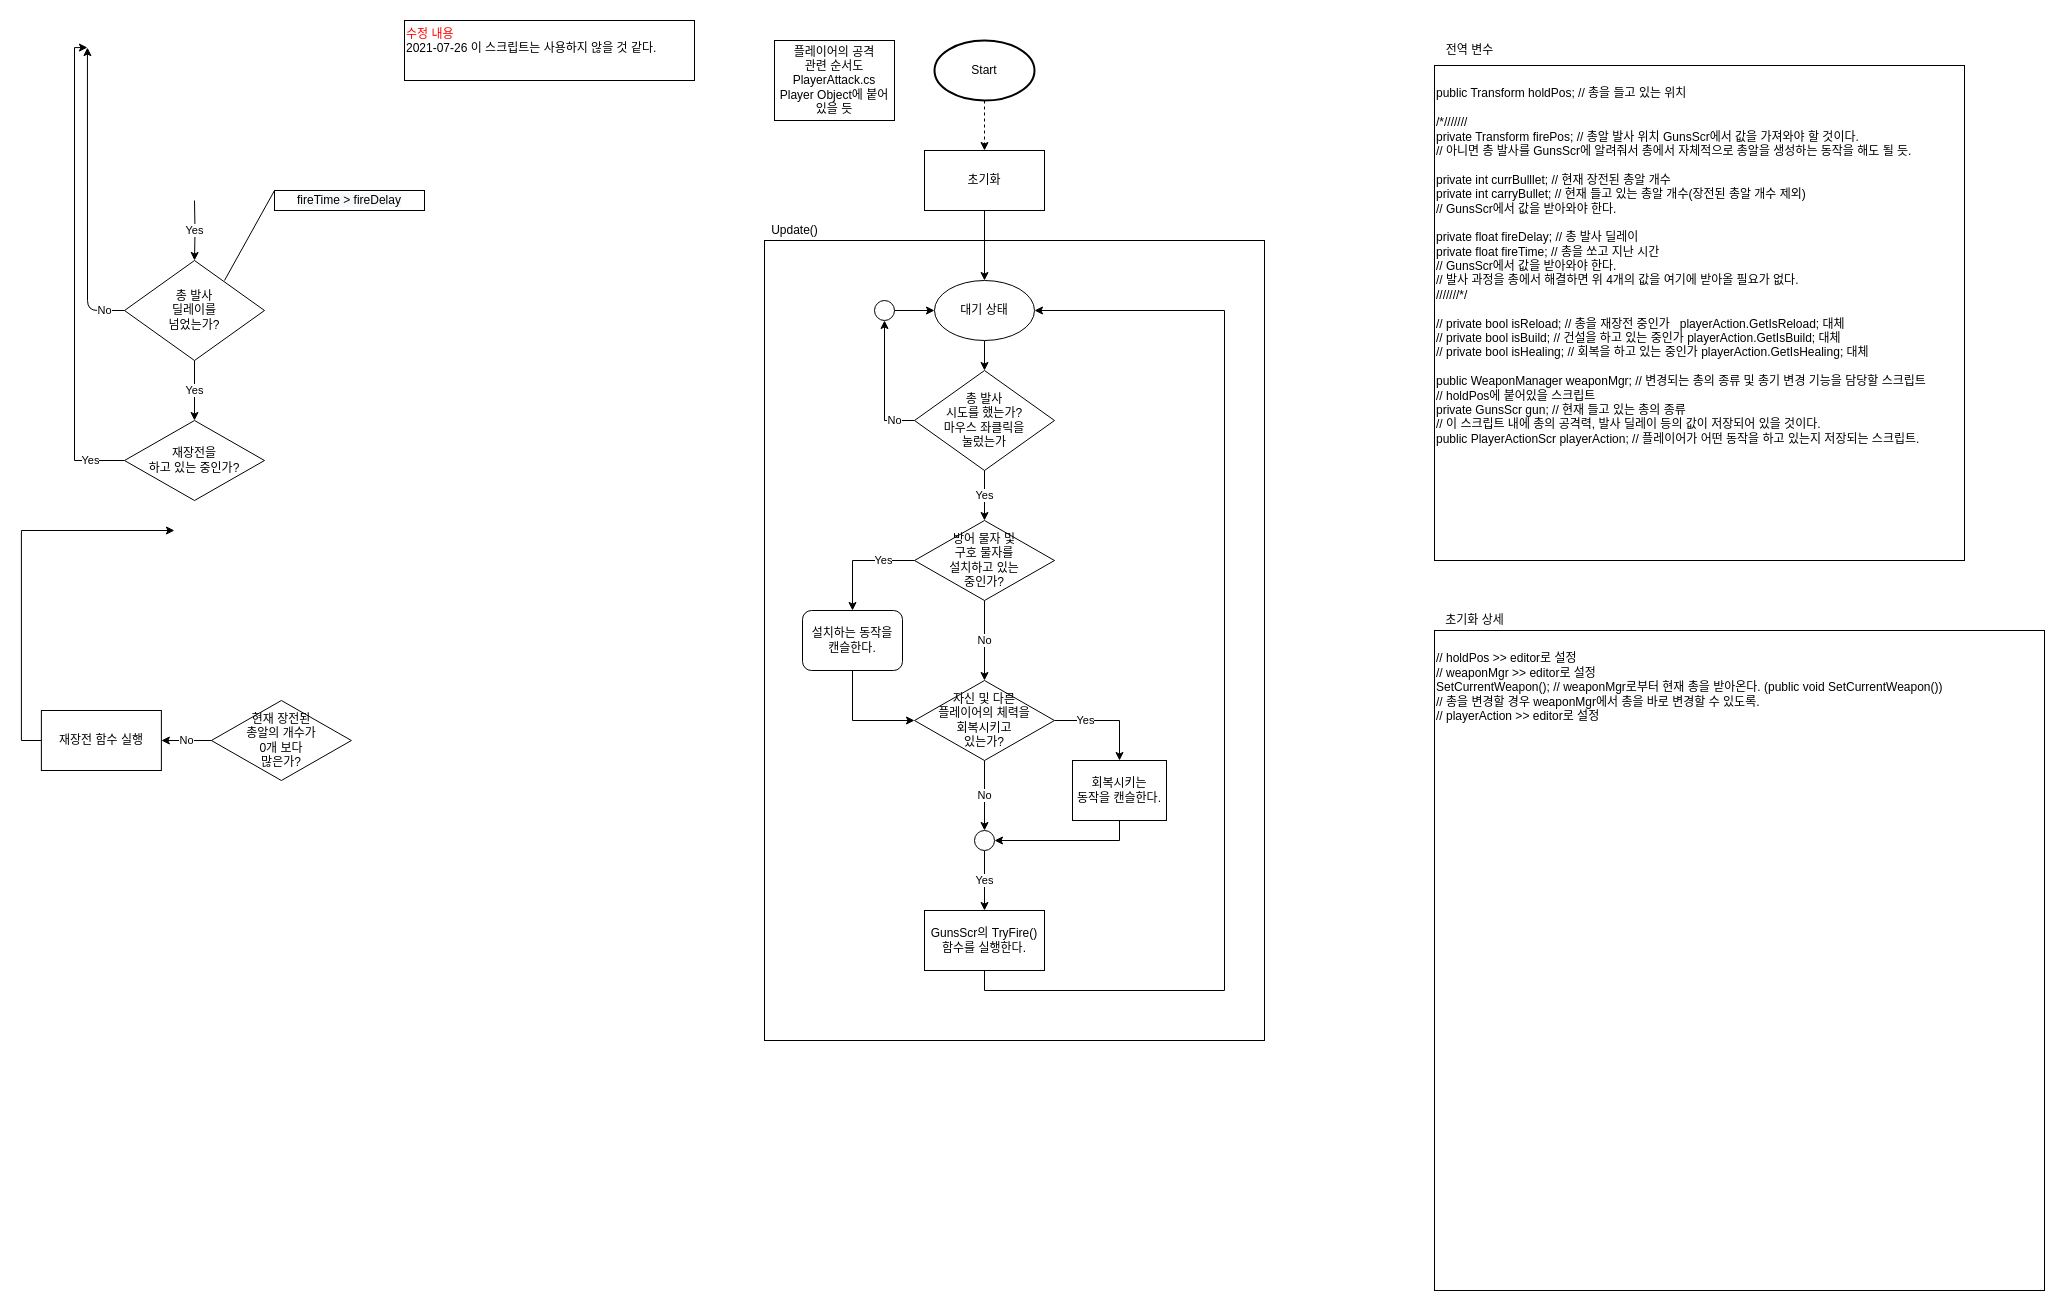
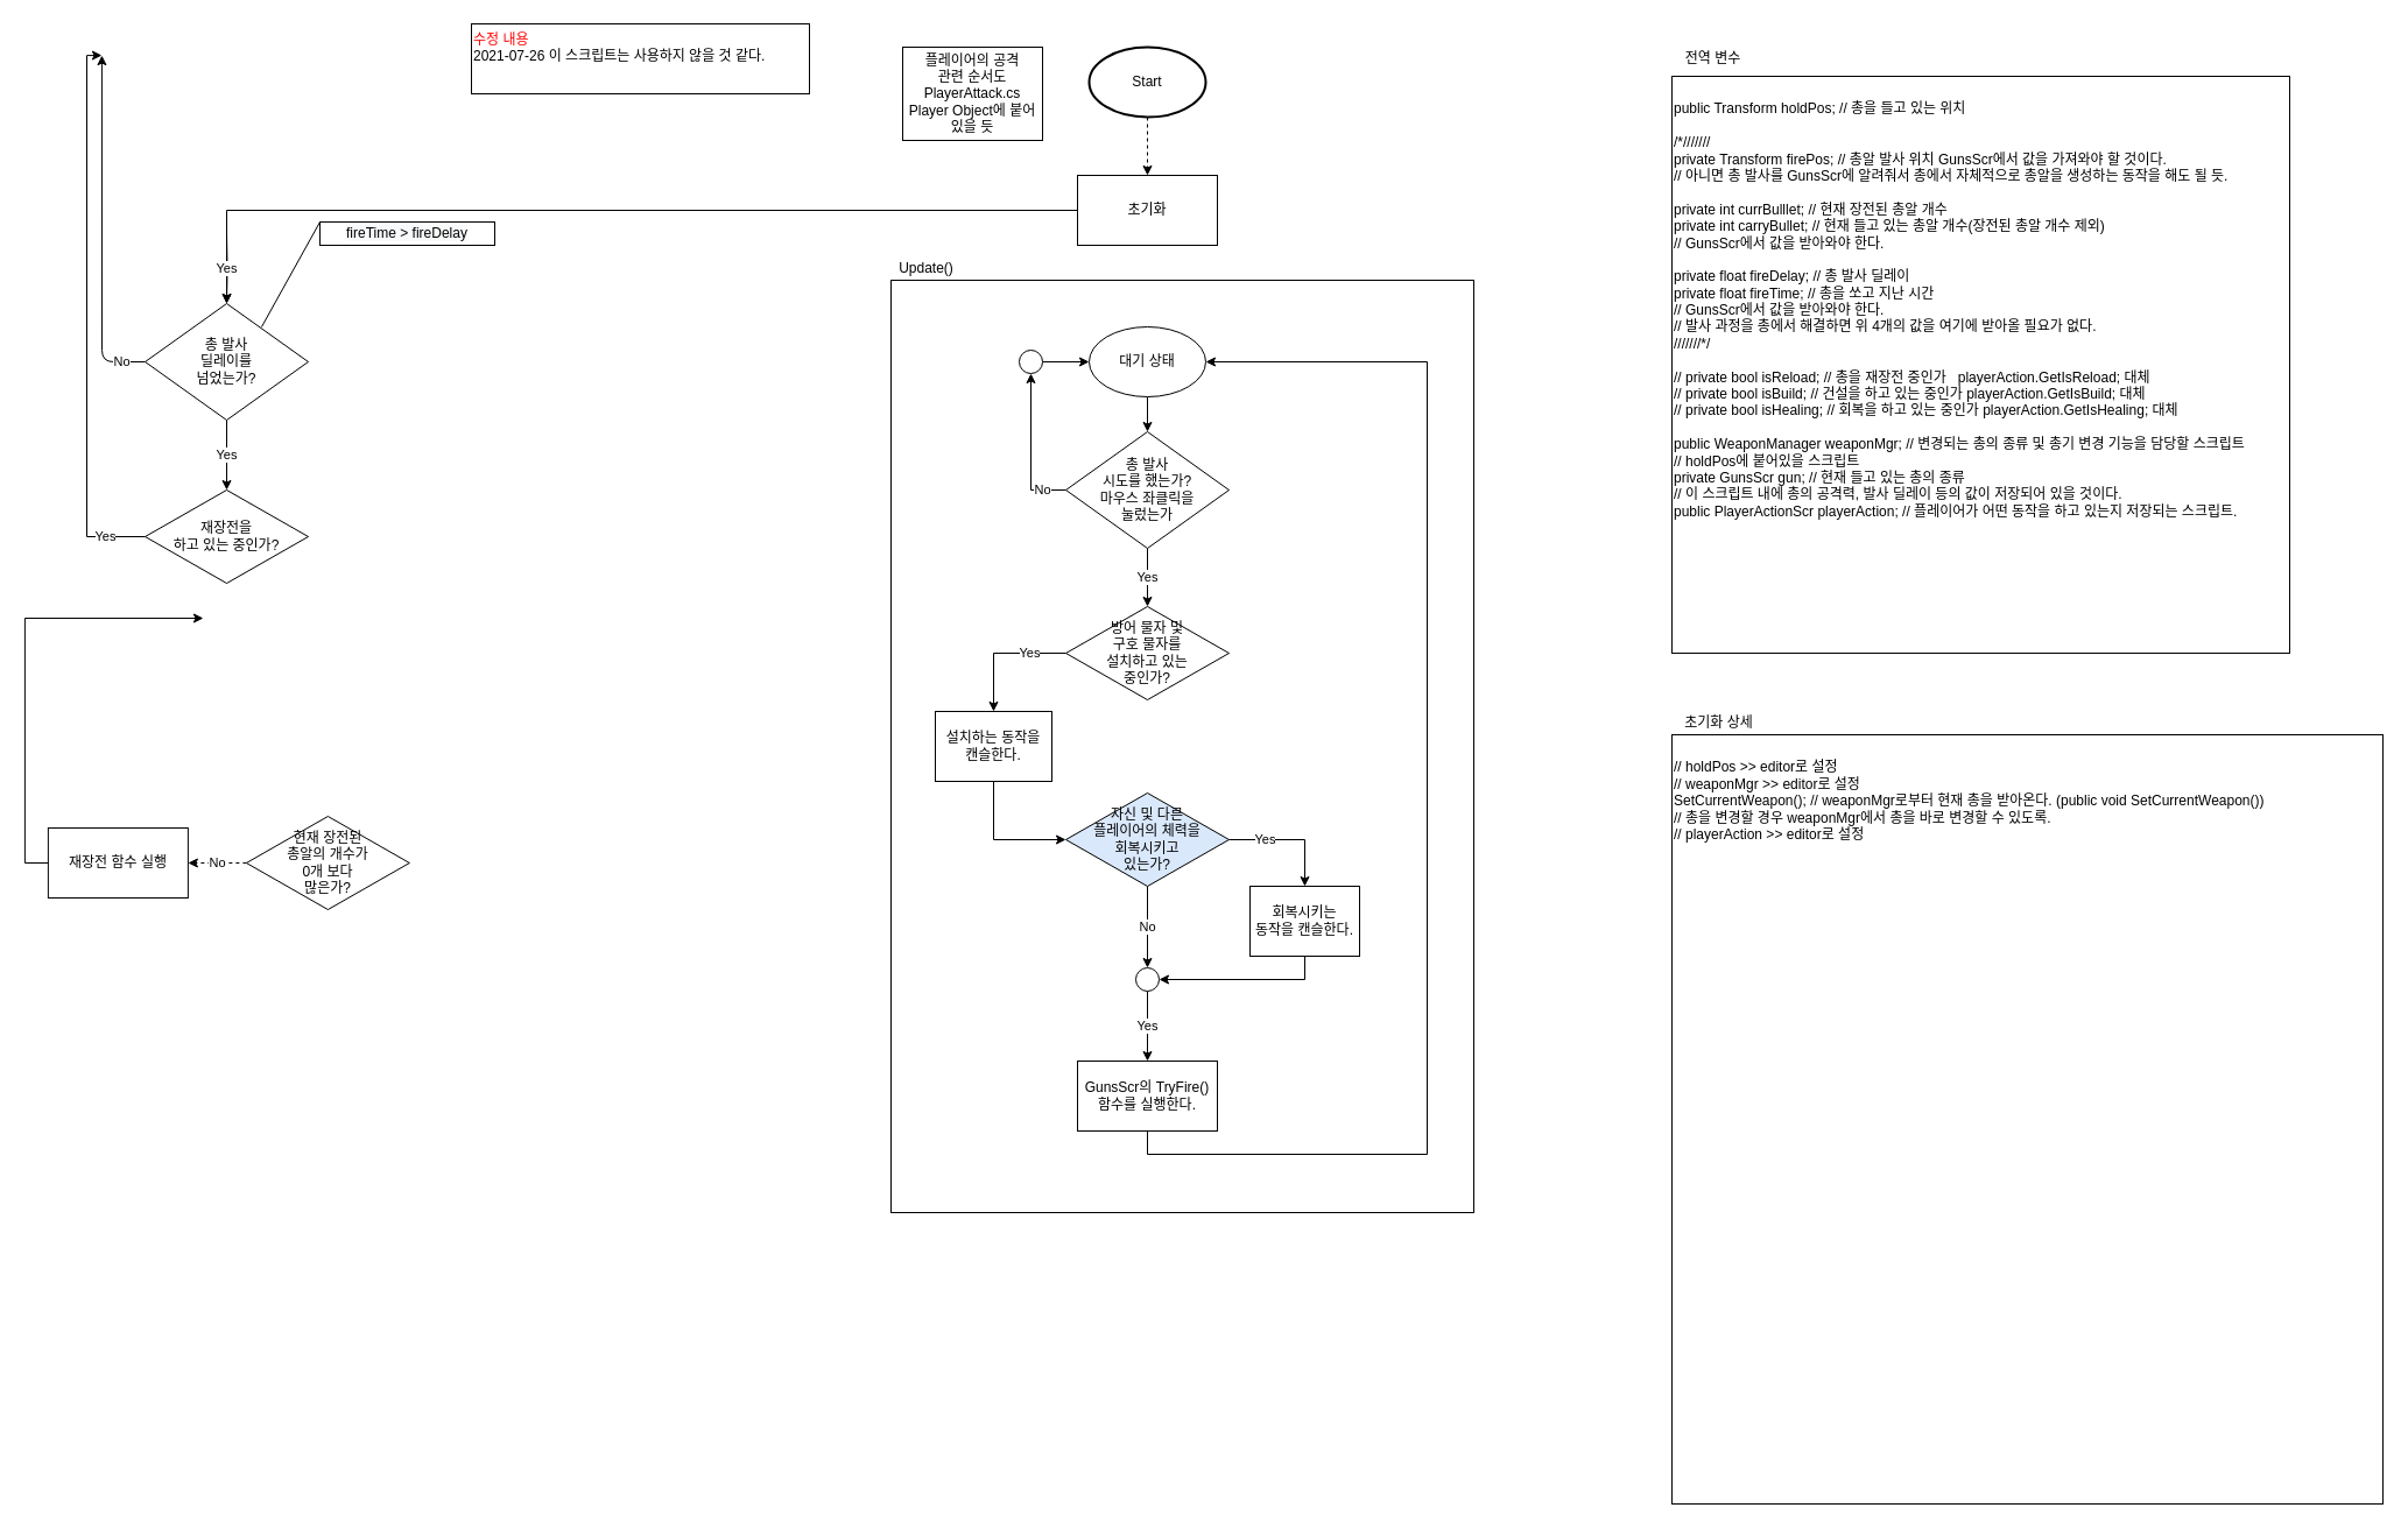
  <mxCell id="0" />
  <mxCell id="1" parent="0" />
  <mxCell id="2" value="" style="whiteSpace=wrap;html=1;" parent="1" vertex="1"><mxGeometry y="240" width="500" height="800" as="geometry" x="764" /></mxCell>
  <mxCell id="3" style="edgeStyle=orthogonalEdgeStyle;rounded=0;orthogonalLoop=1;jettySize=auto;html=1;entryX=0.5;entryY=0;entryDx=0;entryDy=0;dashed=1;" parent="1" source="4" target="7" edge="1"><mxGeometry relative="1" as="geometry"><mxPoint x="984" y="140" as="targetPoint" /></mxGeometry></mxCell>
  <mxCell id="4" value="Start" style="strokeWidth=2;html=1;shape=mxgraph.flowchart.start_2;whiteSpace=wrap;" parent="1" vertex="1"><mxGeometry x="934" y="40" width="100" height="60" as="geometry" /></mxCell>
  <mxCell id="5" value="플레이어의 공격&lt;br&gt;관련 순서도&lt;br&gt;PlayerAttack.cs&lt;br&gt;Player Object에 붙어 있을 듯" style="whiteSpace=wrap;html=1;" parent="1" vertex="1"><mxGeometry x="774" y="40" width="120" height="80" as="geometry" /></mxCell>
- <mxCell id="6" value="" style="edgeStyle=orthogonalEdgeStyle;rounded=0;orthogonalLoop=1;jettySize=auto;html=1;entryX=0.5;entryY=0;entryDx=0;entryDy=0;" parent="1" source="7" target="14" edge="1"><mxGeometry relative="1" as="geometry"><mxPoint x="984" y="330" as="targetPoint" /></mxGeometry></mxCell>
+ <mxCell id="6" value="" style="edgeStyle=orthogonalEdgeStyle;rounded=0;orthogonalLoop=1;jettySize=auto;html=1;" parent="1" source="7" target="37" edge="1"><mxGeometry relative="1" as="geometry"><mxPoint x="984" y="330" as="targetPoint" /></mxGeometry></mxCell>
  <mxCell id="7" value="초기화" style="whiteSpace=wrap;html=1;" parent="1" vertex="1"><mxGeometry x="924" y="150" width="120" height="60" as="geometry" /></mxCell>
  <mxCell id="8" value="&lt;br&gt;// holdPos &amp;gt;&amp;gt; editor로 설정&lt;br&gt;// weaponMgr &amp;gt;&amp;gt; editor로 설정&lt;br&gt;SetCurrentWeapon(); // weaponMgr로부터 현재 총을 받아온다. (public void SetCurrentWeapon())&lt;br&gt;// 총을 변경할 경우&amp;nbsp;weaponMgr에서 총을 바로 변경할 수 있도록.&lt;br&gt;// playerAction &amp;gt;&amp;gt; editor로 설정&lt;br&gt;&lt;br&gt;&lt;br&gt;" style="whiteSpace=wrap;html=1;align=left;horizontal=1;verticalAlign=top;" parent="1" vertex="1"><mxGeometry x="1434" y="630" width="610" height="660" as="geometry" /></mxCell>
  <mxCell id="9" value="초기화 상세" style="text;html=1;align=center;verticalAlign=middle;resizable=0;points=[];autosize=1;" parent="1" vertex="1"><mxGeometry x="1434" y="610" width="80" height="20" as="geometry" /></mxCell>
  <mxCell id="10" value="No" style="edgeStyle=orthogonalEdgeStyle;rounded=0;orthogonalLoop=1;jettySize=auto;html=1;entryX=0.5;entryY=1;entryDx=0;entryDy=0;exitX=0;exitY=0.5;exitDx=0;exitDy=0;" parent="1" source="11" target="20" edge="1"><mxGeometry x="-0.692" relative="1" as="geometry"><Array as="points"><mxPoint x="884" y="420" /></Array><mxPoint as="offset" /></mxGeometry></mxCell>
  <mxCell id="11" value="총 발사&lt;br&gt;시도를&amp;nbsp;했는가?&lt;br&gt;마우스 좌클릭을&lt;br&gt;눌렀는가" style="whiteSpace=wrap;html=1;rhombus;" parent="1" vertex="1"><mxGeometry x="914" y="370" width="140" height="100" as="geometry" /></mxCell>
  <mxCell id="12" value="Update()" style="text;html=1;align=center;verticalAlign=middle;resizable=0;points=[];autosize=1;" parent="1" vertex="1"><mxGeometry y="220" width="60" height="20" as="geometry" x="764" /></mxCell>
  <mxCell id="13" value="" style="edgeStyle=orthogonalEdgeStyle;rounded=0;orthogonalLoop=1;jettySize=auto;html=1;" parent="1" source="14" target="11" edge="1"><mxGeometry relative="1" as="geometry" /></mxCell>
  <mxCell id="14" value="대기 상태" style="ellipse;whiteSpace=wrap;html=1;" parent="1" vertex="1"><mxGeometry x="934" y="280" width="100" height="60" as="geometry" /></mxCell>
  <mxCell id="15" value="Yes" style="edgeStyle=orthogonalEdgeStyle;rounded=0;orthogonalLoop=1;jettySize=auto;html=1;exitX=0.5;exitY=1;exitDx=0;exitDy=0;" parent="1" source="11" target="18" edge="1"><mxGeometry relative="1" as="geometry"><mxPoint x="984" y="490" as="sourcePoint" /></mxGeometry></mxCell>
- <mxCell id="16" value="No" style="edgeStyle=orthogonalEdgeStyle;rounded=0;orthogonalLoop=1;jettySize=auto;html=1;" parent="1" source="18" target="23" edge="1"><mxGeometry relative="1" as="geometry" /></mxCell>
  <mxCell id="17" value="Yes" style="edgeStyle=orthogonalEdgeStyle;rounded=0;orthogonalLoop=1;jettySize=auto;html=1;entryX=0.5;entryY=0;entryDx=0;entryDy=0;" parent="1" source="18" target="25" edge="1"><mxGeometry x="-0.455" relative="1" as="geometry"><mxPoint as="offset" /></mxGeometry></mxCell>
  <mxCell id="18" value="방어 물자 및&lt;br&gt;구호 물자를&lt;br&gt;설치하고 있는&lt;br&gt;중인가?" style="whiteSpace=wrap;html=1;rhombus;" parent="1" vertex="1"><mxGeometry x="914" y="520" width="140" height="80" as="geometry" /></mxCell>
  <mxCell id="19" value="" style="edgeStyle=orthogonalEdgeStyle;rounded=0;orthogonalLoop=1;jettySize=auto;html=1;" parent="1" source="20" target="14" edge="1"><mxGeometry relative="1" as="geometry" /></mxCell>
  <mxCell id="20" value="" style="ellipse;whiteSpace=wrap;html=1;aspect=fixed;" parent="1" vertex="1"><mxGeometry x="874" y="300" width="20" height="20" as="geometry" /></mxCell>
  <mxCell id="21" value="No" style="edgeStyle=orthogonalEdgeStyle;rounded=0;orthogonalLoop=1;jettySize=auto;html=1;entryX=0.5;entryY=0;entryDx=0;entryDy=0;" parent="1" source="23" target="46" edge="1"><mxGeometry relative="1" as="geometry"><mxPoint x="984" y="830" as="targetPoint" /></mxGeometry></mxCell>
  <mxCell id="22" value="Yes" style="edgeStyle=orthogonalEdgeStyle;rounded=0;orthogonalLoop=1;jettySize=auto;html=1;entryX=0.5;entryY=0;entryDx=0;entryDy=0;" parent="1" source="23" target="28" edge="1"><mxGeometry x="-0.417" relative="1" as="geometry"><mxPoint as="offset" /></mxGeometry></mxCell>
- <mxCell id="23" value="자신 및 다른&lt;br&gt;플레이어의 체력을&lt;br&gt;회복시키고&lt;br&gt;있는가?" style="whiteSpace=wrap;html=1;rhombus;" parent="1" vertex="1"><mxGeometry x="914" y="680" width="140" height="80" as="geometry" /></mxCell>
+ <mxCell id="23" value="자신 및 다른&lt;br&gt;플레이어의 체력을&lt;br&gt;회복시키고&lt;br&gt;있는가?" style="whiteSpace=wrap;html=1;rhombus;fillColor=#dae8fc;" parent="1" vertex="1"><mxGeometry x="914" y="680" width="140" height="80" as="geometry" /></mxCell>
  <mxCell id="24" style="edgeStyle=orthogonalEdgeStyle;rounded=0;orthogonalLoop=1;jettySize=auto;html=1;entryX=0;entryY=0.5;entryDx=0;entryDy=0;exitX=0.5;exitY=1;exitDx=0;exitDy=0;" parent="1" source="25" target="23" edge="1"><mxGeometry relative="1" as="geometry"><Array as="points"><mxPoint x="852" y="720" /></Array></mxGeometry></mxCell>
- <mxCell id="25" value="설치하는 동작을&lt;br&gt;캔슬한다." style="whiteSpace=wrap;html=1;rounded=1;" parent="1" vertex="1"><mxGeometry x="802" y="610" width="100" height="60" as="geometry" /></mxCell>
+ <mxCell id="25" value="설치하는 동작을&lt;br&gt;캔슬한다." style="whiteSpace=wrap;html=1;" parent="1" vertex="1"><mxGeometry x="802" y="610" width="100" height="60" as="geometry" /></mxCell>
  <mxCell id="26" value="Yes" style="edgeStyle=orthogonalEdgeStyle;rounded=0;orthogonalLoop=1;jettySize=auto;html=1;exitX=0.5;exitY=1;exitDx=0;exitDy=0;" parent="1" source="46" target="30" edge="1"><mxGeometry relative="1" as="geometry"><mxPoint x="984" y="830" as="sourcePoint" /></mxGeometry></mxCell>
  <mxCell id="27" style="edgeStyle=orthogonalEdgeStyle;rounded=0;orthogonalLoop=1;jettySize=auto;html=1;entryX=1;entryY=0.5;entryDx=0;entryDy=0;exitX=0.5;exitY=1;exitDx=0;exitDy=0;" parent="1" source="28" target="46" edge="1"><mxGeometry relative="1" as="geometry"><mxPoint x="1119" y="740" as="sourcePoint" /><mxPoint x="1054" y="790" as="targetPoint" /><Array as="points"><mxPoint x="1119" y="840" /></Array></mxGeometry></mxCell>
  <mxCell id="28" value="회복시키는&lt;br&gt;동작을&amp;nbsp;캔슬한다." style="whiteSpace=wrap;html=1;" parent="1" vertex="1"><mxGeometry x="1072" y="760" width="94" height="60" as="geometry" /></mxCell>
  <mxCell id="29" style="edgeStyle=orthogonalEdgeStyle;rounded=0;orthogonalLoop=1;jettySize=auto;html=1;entryX=1;entryY=0.5;entryDx=0;entryDy=0;" parent="1" source="30" target="14" edge="1"><mxGeometry relative="1" as="geometry"><Array as="points"><mxPoint x="984" y="990" /><mxPoint x="1224" y="990" /><mxPoint x="1224" y="310" /></Array></mxGeometry></mxCell>
  <mxCell id="30" value="GunsScr의 TryFire() 함수를 실행한다." style="whiteSpace=wrap;html=1;" parent="1" vertex="1"><mxGeometry x="924" y="910" width="120" height="60" as="geometry" /></mxCell>
  <mxCell id="31" value="&lt;br&gt;public Transform holdPos; // 총을 들고 있는 위치&lt;br&gt;&lt;br&gt;/*///////&lt;br&gt;private Transform firePos; // 총알 발사 위치 GunsScr에서 값을 가져와야 할 것이다.&lt;br&gt;// 아니면 총 발사를 GunsScr에 알려줘서 총에서 자체적으로 총알을 생성하는 동작을 해도 될 듯.&lt;br&gt;&lt;br&gt;private int currBulllet; // 현재 장전된 총알 개수&lt;br&gt;private int carryBullet; // 현재 들고 있는 총알 개수(장전된 총알 개수 제외)&lt;br&gt;// GunsScr에서 값을 받아와야 한다.&lt;br&gt;&lt;br&gt;private float fireDelay; // 총 발사 딜레이&lt;br&gt;private float fireTime; // 총을 쏘고 지난 시간&lt;br&gt;// GunsScr에서 값을 받아와야 한다.&lt;br&gt;// 발사 과정을 총에서 해결하면 위 4개의 값을 여기에 받아올 필요가 없다.&lt;br&gt;///////*/&lt;br&gt;&lt;br&gt;// private bool isReload; // 총을 재장전 중인가&amp;nbsp; &amp;nbsp;playerAction.GetIsReload; 대체&lt;br&gt;// private bool isBuild; // 건설을 하고 있는 중인가 playerAction.GetIsBuild; 대체&lt;br&gt;// private bool isHealing; // 회복을 하고 있는 중인가 playerAction.GetIsHealing; 대체&lt;br&gt;&lt;br&gt;public WeaponManager weaponMgr; // 변경되는 총의 종류 및 총기 변경 기능을 담당할 스크립트&lt;br&gt;// holdPos에 붙어있을 스크립트&lt;br&gt;private GunsScr gun; // 현재 들고 있는 총의 종류&lt;br&gt;// 이 스크립트 내에 총의 공격력, 발사 딜레이 등의 값이 저장되어 있을 것이다.&lt;br&gt;public PlayerActionScr playerAction; // 플레이어가 어떤 동작을 하고 있는지 저장되는 스크립트." style="whiteSpace=wrap;html=1;strokeColor=#000000;align=left;verticalAlign=top;" parent="1" vertex="1"><mxGeometry x="1434" y="65" width="530" height="495" as="geometry" /></mxCell>
  <mxCell id="32" value="전역 변수" style="text;html=1;align=center;verticalAlign=middle;resizable=0;points=[];autosize=1;" parent="1" vertex="1"><mxGeometry x="1434" y="40" width="70" height="20" as="geometry" /></mxCell>
  <mxCell id="33" value="Yes" style="edgeStyle=orthogonalEdgeStyle;rounded=0;orthogonalLoop=1;jettySize=auto;html=1;" parent="1" target="37" edge="1"><mxGeometry relative="1" as="geometry"><mxPoint x="194" y="200" as="sourcePoint" /></mxGeometry></mxCell>
  <mxCell id="34" value="Yes" style="edgeStyle=orthogonalEdgeStyle;rounded=0;orthogonalLoop=1;jettySize=auto;html=1;entryX=0;entryY=1;entryDx=0;entryDy=0;" parent="1" source="35" edge="1"><mxGeometry x="-0.857" relative="1" as="geometry"><mxPoint x="86.929" y="47.071" as="targetPoint" /><Array as="points"><mxPoint x="74" y="460" /><mxPoint x="74" y="47" /></Array><mxPoint as="offset" /></mxGeometry></mxCell>
  <mxCell id="35" value="재장전을&lt;br&gt;하고 있는 중인가?" style="whiteSpace=wrap;html=1;rhombus;" parent="1" vertex="1"><mxGeometry x="124" y="420" width="140" height="80" as="geometry" /></mxCell>
  <mxCell id="36" value="Yes" style="edgeStyle=orthogonalEdgeStyle;rounded=0;orthogonalLoop=1;jettySize=auto;html=1;" parent="1" source="37" target="35" edge="1"><mxGeometry relative="1" as="geometry" /></mxCell>
  <mxCell id="37" value="총 발사&lt;br&gt;딜레이를&lt;br&gt;넘었는가?" style="whiteSpace=wrap;html=1;rhombus;" parent="1" vertex="1"><mxGeometry x="124" y="260" width="140" height="100" as="geometry" /></mxCell>
  <mxCell id="38" value="&lt;span style=&quot;color: rgb(0 , 0 , 0) ; font-family: &amp;#34;helvetica&amp;#34; ; font-size: 12px ; font-style: normal ; font-weight: 400 ; letter-spacing: normal ; text-align: center ; text-indent: 0px ; text-transform: none ; word-spacing: 0px ; background-color: rgb(248 , 249 , 250) ; display: inline ; float: none&quot;&gt;fireTime &amp;gt; fireDelay&lt;/span&gt;" style="text;html=1;fillColor=none;align=center;verticalAlign=middle;whiteSpace=wrap;rounded=0;strokeColor=#000000;" parent="1" vertex="1"><mxGeometry x="274" y="190" width="150" height="20" as="geometry" /></mxCell>
  <mxCell id="39" value="" style="endArrow=none;html=1;entryX=0;entryY=0;entryDx=0;entryDy=0;" parent="1" target="38" edge="1"><mxGeometry width="50" height="50" relative="1" as="geometry"><mxPoint x="224" y="280" as="sourcePoint" /><mxPoint x="274" y="230" as="targetPoint" /></mxGeometry></mxCell>
  <mxCell id="40" value="" style="endArrow=classic;html=1;exitX=0;exitY=0.5;exitDx=0;exitDy=0;entryX=0;entryY=1;entryDx=0;entryDy=0;" parent="1" source="37" edge="1"><mxGeometry relative="1" as="geometry"><mxPoint x="204" y="270" as="sourcePoint" /><mxPoint x="86.929" y="47.071" as="targetPoint" /><Array as="points"><mxPoint x="87" y="310" /></Array></mxGeometry></mxCell>
  <mxCell id="41" value="No" style="edgeLabel;resizable=0;html=1;align=center;verticalAlign=middle;" parent="40" connectable="0" vertex="1"><mxGeometry relative="1" as="geometry"><mxPoint x="17.03" y="112.71" as="offset" /></mxGeometry></mxCell>
- <mxCell id="42" value="No" style="edgeStyle=orthogonalEdgeStyle;rounded=0;orthogonalLoop=1;jettySize=auto;html=1;" parent="1" source="43" target="45" edge="1"><mxGeometry relative="1" as="geometry" /></mxCell>
+ <mxCell id="42" value="No" style="edgeStyle=orthogonalEdgeStyle;rounded=0;orthogonalLoop=1;jettySize=auto;html=1;dashed=1;" parent="1" source="43" target="45" edge="1"><mxGeometry relative="1" as="geometry" /></mxCell>
  <mxCell id="43" value="현재 장전된&lt;br&gt;총알의 개수가&lt;br&gt;0개 보다&lt;br&gt;많은가?" style="whiteSpace=wrap;html=1;rhombus;" parent="1" vertex="1"><mxGeometry x="210.88" y="700" width="140" height="80" as="geometry" /></mxCell>
  <mxCell id="44" style="edgeStyle=orthogonalEdgeStyle;rounded=0;orthogonalLoop=1;jettySize=auto;html=1;" parent="1" source="45" edge="1"><mxGeometry relative="1" as="geometry"><mxPoint x="173.94" y="530" as="targetPoint" /><Array as="points"><mxPoint x="20.94" y="740" /><mxPoint x="20.94" y="530" /><mxPoint x="173.94" y="530" /></Array></mxGeometry></mxCell>
  <mxCell id="45" value="재장전 함수 실행" style="whiteSpace=wrap;html=1;" parent="1" vertex="1"><mxGeometry x="40.88" y="710" width="120" height="60" as="geometry" /></mxCell>
  <mxCell id="46" value="" style="ellipse;whiteSpace=wrap;html=1;aspect=fixed;" parent="1" vertex="1"><mxGeometry x="974" y="830" width="20" height="20" as="geometry" /></mxCell>
  <mxCell id="47" value="&lt;font color=&quot;#ff0000&quot;&gt;수정 내용&lt;br&gt;&lt;/font&gt;2021-07-26 이 스크립트는 사용하지 않을 것 같다." style="rounded=0;whiteSpace=wrap;html=1;strokeColor=#000000;align=left;verticalAlign=top;" parent="1" vertex="1"><mxGeometry x="404" y="20" width="290" height="60" as="geometry" /></mxCell>
